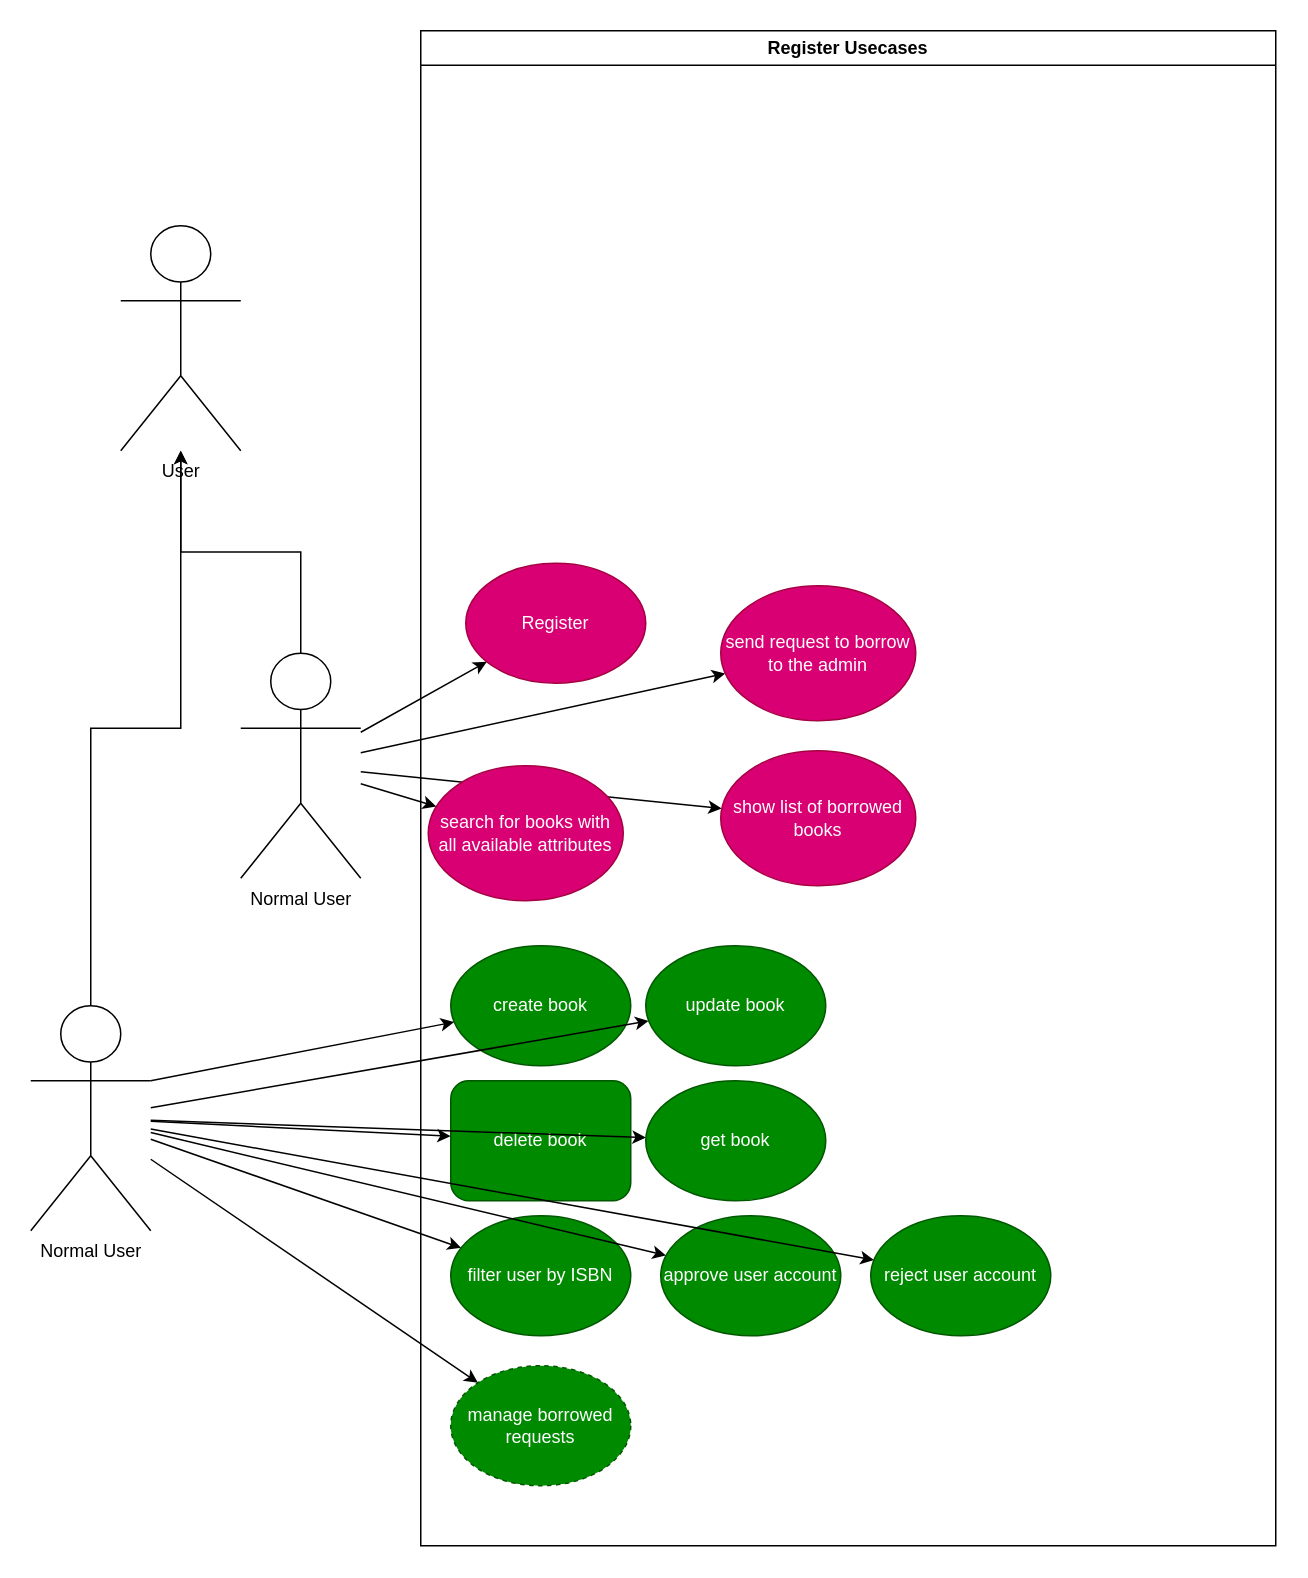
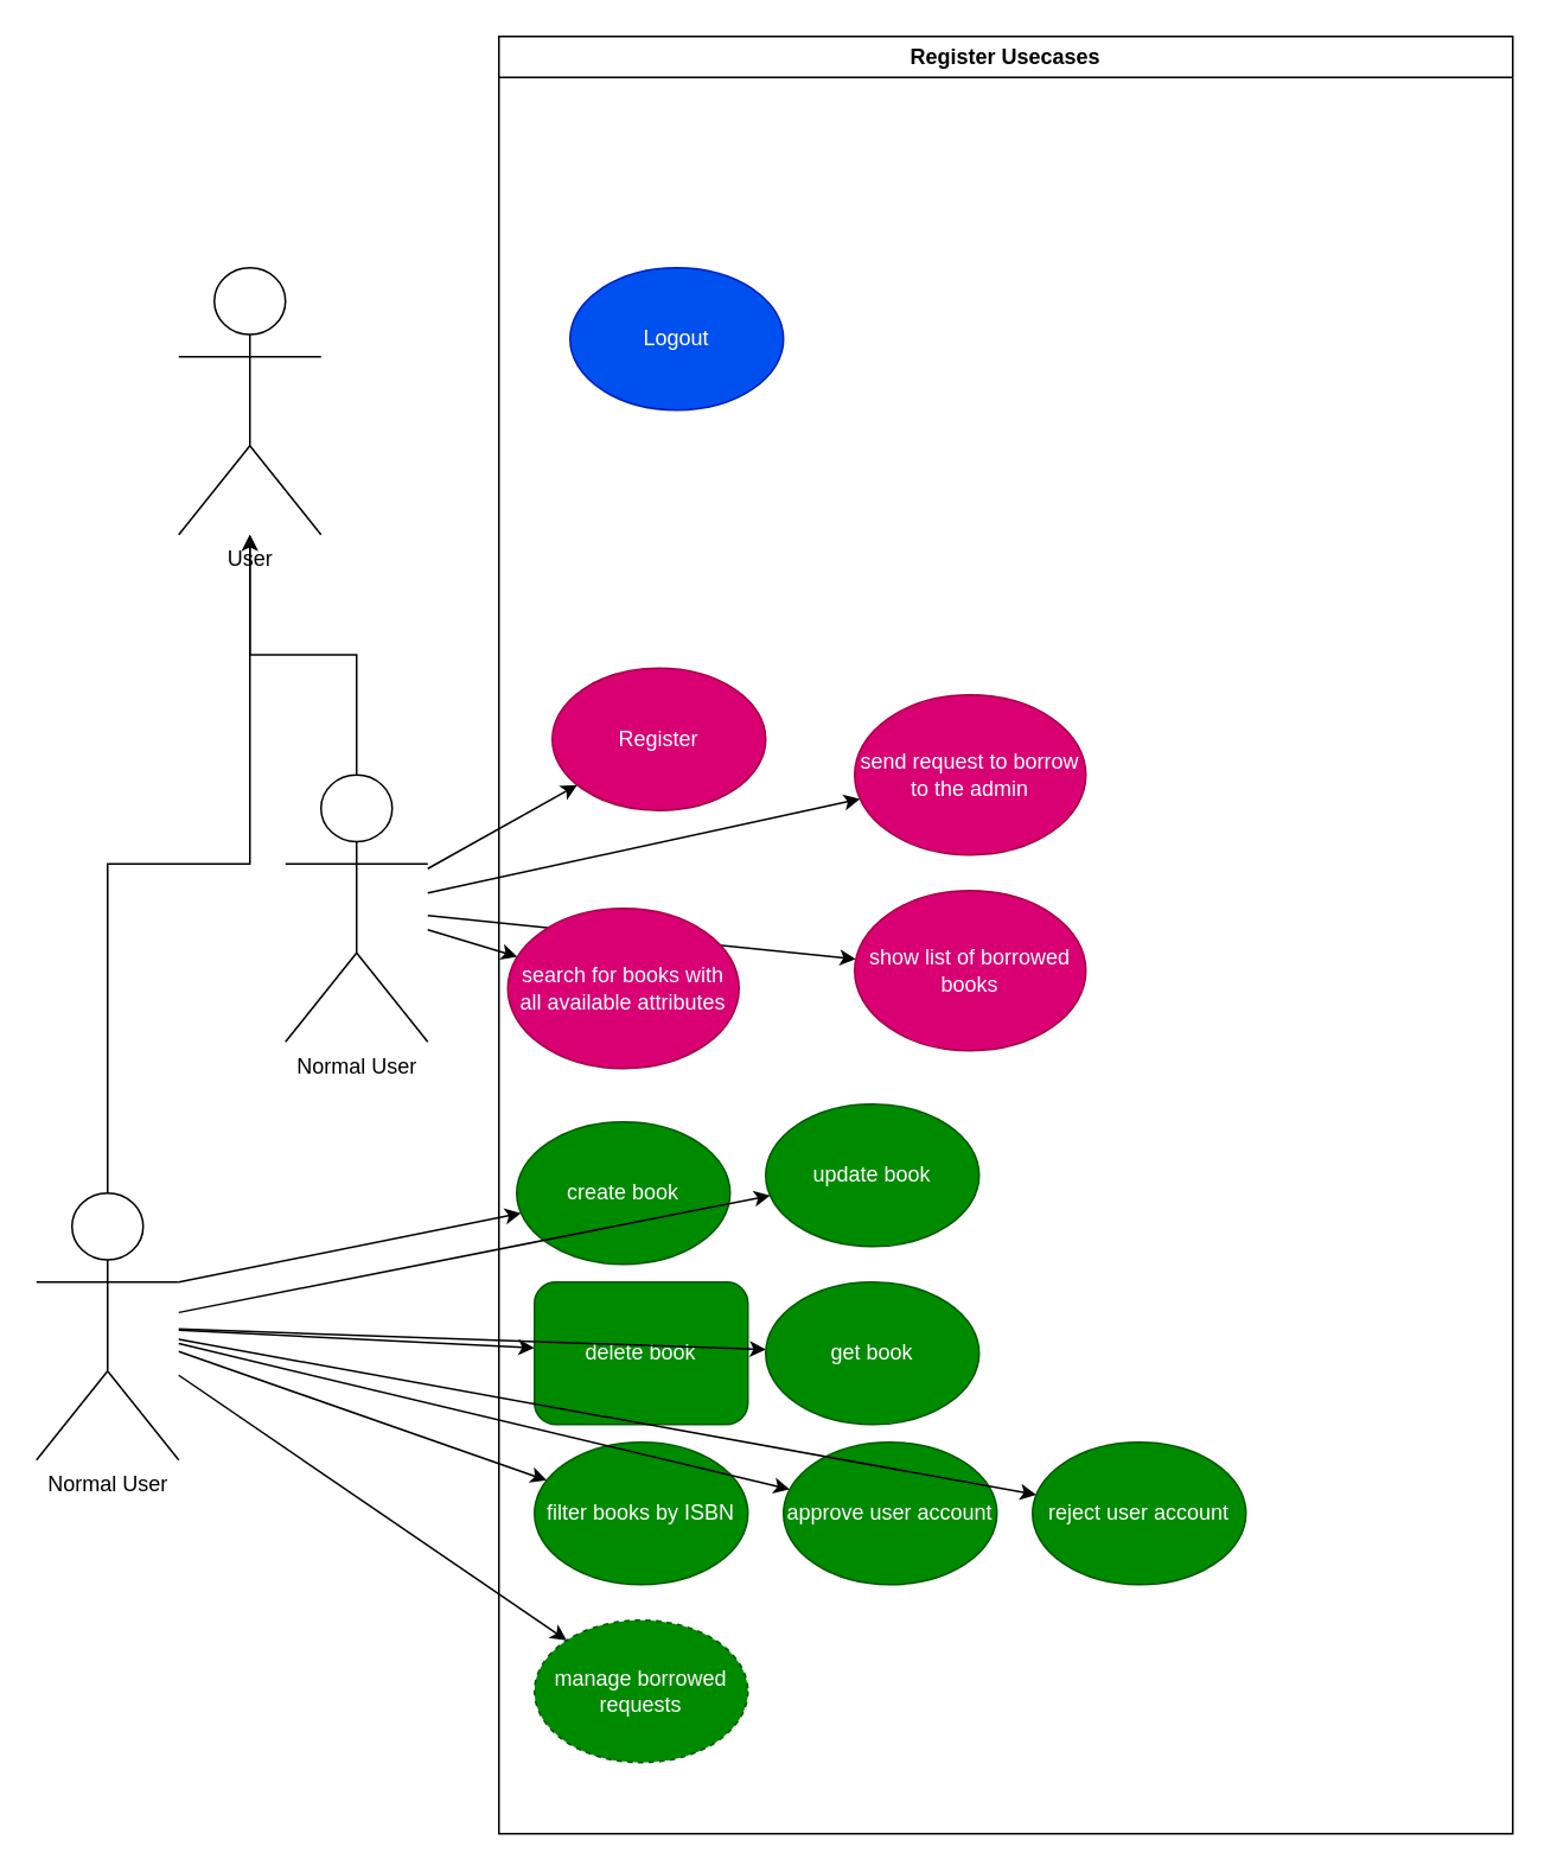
  <mxCell id="0" />
  <mxCell id="1" parent="0" />
  <mxCell id="2" value="" style="endArrow=classic;html=1;rounded=0;" edge="1" parent="1" source="21" target="8"><mxGeometry width="50" height="50" relative="1" as="geometry"><mxPoint x="220" y="510" as="sourcePoint" /><mxPoint x="364" y="474" as="targetPoint" /></mxGeometry></mxCell>
  <mxCell id="3" value="" style="endArrow=classic;html=1;rounded=0;" edge="1" parent="1" source="21" target="9"><mxGeometry width="50" height="50" relative="1" as="geometry"><mxPoint x="220" y="515" as="sourcePoint" /><mxPoint x="531" y="473" as="targetPoint" /></mxGeometry></mxCell>
  <mxCell id="4" value="Register Usecases" style="swimlane;whiteSpace=wrap;html=1;perimeterSpacing=1;" vertex="1" parent="1"><mxGeometry x="280" y="20" width="570" height="1010" as="geometry" /></mxCell>
  <mxCell id="5" value="Register" style="ellipse;whiteSpace=wrap;html=1;fillColor=#d80073;strokeColor=#A50040;fontColor=#ffffff;" vertex="1" parent="4"><mxGeometry x="30" y="355" width="120" height="80" as="geometry" /></mxCell>
+ <mxCell id="6" value="Logout" style="ellipse;whiteSpace=wrap;html=1;fillColor=#0050ef;fontColor=#ffffff;strokeColor=#001DBC;" vertex="1" parent="4"><mxGeometry x="40" y="130" width="120" height="80" as="geometry" /></mxCell>
  <mxCell id="7" value="search for books with all available attributes" style="ellipse;whiteSpace=wrap;html=1;fillColor=#d80073;strokeColor=#A50040;fontColor=#ffffff;" vertex="1" parent="4"><mxGeometry x="5" y="490" width="130" height="90" as="geometry" /></mxCell>
  <mxCell id="8" value="send request to borrow to the admin" style="ellipse;whiteSpace=wrap;html=1;fillColor=#d80073;strokeColor=#A50040;fontColor=#ffffff;" vertex="1" parent="4"><mxGeometry x="200" y="370" width="130" height="90" as="geometry" /></mxCell>
  <mxCell id="9" value="show list of borrowed books" style="ellipse;whiteSpace=wrap;html=1;fillColor=#d80073;strokeColor=#A50040;fontColor=#ffffff;" vertex="1" parent="4"><mxGeometry x="200" y="480" width="130" height="90" as="geometry" /></mxCell>
  <mxCell id="10" value="delete book" style="whiteSpace=wrap;html=1;fillColor=#008a00;fontColor=#ffffff;strokeColor=#005700;rounded=1;" vertex="1" parent="4"><mxGeometry x="20" y="700" width="120" height="80" as="geometry" /></mxCell>
- <mxCell id="11" value="create book" style="ellipse;whiteSpace=wrap;html=1;fillColor=#008a00;fontColor=#ffffff;strokeColor=#005700;" vertex="1" parent="4"><mxGeometry x="20" y="610" width="120" height="80" as="geometry" /></mxCell>
+ <mxCell id="11" value="create book" style="ellipse;whiteSpace=wrap;html=1;fillColor=#008a00;fontColor=#ffffff;strokeColor=#005700;" vertex="1" parent="4"><mxGeometry x="10" y="610" width="120" height="80" as="geometry" /></mxCell>
  <mxCell id="12" value="get book" style="ellipse;whiteSpace=wrap;html=1;fillColor=#008a00;fontColor=#ffffff;strokeColor=#005700;" vertex="1" parent="4"><mxGeometry x="150" y="700" width="120" height="80" as="geometry" /></mxCell>
- <mxCell id="13" value="update book" style="ellipse;whiteSpace=wrap;html=1;fillColor=#008a00;fontColor=#ffffff;strokeColor=#005700;" vertex="1" parent="4"><mxGeometry x="150" y="610" width="120" height="80" as="geometry" /></mxCell>
- <mxCell id="14" value="filter user by ISBN" style="ellipse;whiteSpace=wrap;html=1;fillColor=#008a00;fontColor=#ffffff;strokeColor=#005700;" vertex="1" parent="4"><mxGeometry x="20" y="790" width="120" height="80" as="geometry" /></mxCell>
+ <mxCell id="13" value="update book" style="ellipse;whiteSpace=wrap;html=1;fillColor=#008a00;fontColor=#ffffff;strokeColor=#005700;" vertex="1" parent="4"><mxGeometry x="150" y="600" width="120" height="80" as="geometry" /></mxCell>
+ <mxCell id="14" value="filter books by ISBN" style="ellipse;whiteSpace=wrap;html=1;fillColor=#008a00;fontColor=#ffffff;strokeColor=#005700;" vertex="1" parent="4"><mxGeometry x="20" y="790" width="120" height="80" as="geometry" /></mxCell>
  <mxCell id="15" value="approve user account" style="ellipse;whiteSpace=wrap;html=1;fillColor=#008a00;fontColor=#ffffff;strokeColor=#005700;" vertex="1" parent="4"><mxGeometry x="160" y="790" width="120" height="80" as="geometry" /></mxCell>
  <mxCell id="16" value="reject user account" style="ellipse;whiteSpace=wrap;html=1;fillColor=#008a00;fontColor=#ffffff;strokeColor=#005700;" vertex="1" parent="4"><mxGeometry x="300" y="790" width="120" height="80" as="geometry" /></mxCell>
  <mxCell id="17" value="manage borrowed requests" style="ellipse;whiteSpace=wrap;html=1;fillColor=#008a00;fontColor=#ffffff;strokeColor=#005700;dashed=1;" vertex="1" parent="4"><mxGeometry x="20" y="890" width="120" height="80" as="geometry" /></mxCell>
- <mxCell id="18" value="User" style="shape=umlActor;verticalLabelPosition=bottom;verticalAlign=top;html=1;outlineConnect=0;" vertex="1" parent="1"><mxGeometry x="80" y="150" width="80" height="150" as="geometry" /></mxCell>
+ <mxCell id="18" value="User" style="shape=umlActor;verticalLabelPosition=bottom;verticalAlign=top;html=1;outlineConnect=0;" vertex="1" parent="1"><mxGeometry x="100" y="150" width="80" height="150" as="geometry" /></mxCell>
  <mxCell id="19" style="edgeStyle=orthogonalEdgeStyle;rounded=0;orthogonalLoop=1;jettySize=auto;html=1;exitX=0.5;exitY=0;exitDx=0;exitDy=0;exitPerimeter=0;" edge="1" parent="1" source="21" target="18"><mxGeometry relative="1" as="geometry" /></mxCell>
  <mxCell id="20" style="rounded=0;orthogonalLoop=1;jettySize=auto;html=1;" edge="1" parent="1" source="21" target="7"><mxGeometry relative="1" as="geometry" /></mxCell>
  <mxCell id="21" value="Normal User" style="shape=umlActor;verticalLabelPosition=bottom;verticalAlign=top;html=1;outlineConnect=0;" vertex="1" parent="1"><mxGeometry x="160" y="435" width="80" height="150" as="geometry" /></mxCell>
  <mxCell id="22" value="" style="endArrow=classic;html=1;rounded=0;" edge="1" parent="1" source="21" target="5"><mxGeometry width="50" height="50" relative="1" as="geometry"><mxPoint x="190" y="230" as="sourcePoint" /><mxPoint x="378" y="150" as="targetPoint" /></mxGeometry></mxCell>
  <mxCell id="23" style="rounded=0;orthogonalLoop=1;jettySize=auto;html=1;exitX=0.5;exitY=0;exitDx=0;exitDy=0;exitPerimeter=0;edgeStyle=orthogonalEdgeStyle;" edge="1" parent="1" source="25" target="18"><mxGeometry relative="1" as="geometry" /></mxCell>
  <mxCell id="24" style="rounded=0;orthogonalLoop=1;jettySize=auto;html=1;exitX=1;exitY=0.333;exitDx=0;exitDy=0;exitPerimeter=0;" edge="1" parent="1" source="25" target="11"><mxGeometry relative="1" as="geometry" /></mxCell>
  <mxCell id="25" value="Normal User" style="shape=umlActor;verticalLabelPosition=bottom;verticalAlign=top;html=1;outlineConnect=0;" vertex="1" parent="1"><mxGeometry x="20" y="670" width="80" height="150" as="geometry" /></mxCell>
  <mxCell id="26" style="rounded=0;orthogonalLoop=1;jettySize=auto;html=1;" edge="1" parent="1" source="25" target="13"><mxGeometry relative="1" as="geometry"><mxPoint x="110" y="730" as="sourcePoint" /><mxPoint x="312" y="691" as="targetPoint" /></mxGeometry></mxCell>
  <mxCell id="27" style="rounded=0;orthogonalLoop=1;jettySize=auto;html=1;" edge="1" parent="1" source="25" target="12"><mxGeometry relative="1" as="geometry"><mxPoint x="110" y="748" as="sourcePoint" /><mxPoint x="442" y="690" as="targetPoint" /></mxGeometry></mxCell>
  <mxCell id="28" style="rounded=0;orthogonalLoop=1;jettySize=auto;html=1;" edge="1" parent="1" source="25" target="10"><mxGeometry relative="1" as="geometry"><mxPoint x="110" y="756" as="sourcePoint" /><mxPoint x="440" y="768" as="targetPoint" /></mxGeometry></mxCell>
  <mxCell id="29" style="rounded=0;orthogonalLoop=1;jettySize=auto;html=1;" edge="1" parent="1" source="25" target="14"><mxGeometry relative="1" as="geometry"><mxPoint x="110" y="757" as="sourcePoint" /><mxPoint x="310" y="767" as="targetPoint" /></mxGeometry></mxCell>
  <mxCell id="30" style="rounded=0;orthogonalLoop=1;jettySize=auto;html=1;" edge="1" parent="1" source="25" target="15"><mxGeometry relative="1" as="geometry"><mxPoint x="110" y="769" as="sourcePoint" /><mxPoint x="317" y="841" as="targetPoint" /></mxGeometry></mxCell>
  <mxCell id="31" style="rounded=0;orthogonalLoop=1;jettySize=auto;html=1;" edge="1" parent="1" source="25" target="16"><mxGeometry relative="1" as="geometry"><mxPoint x="110" y="765" as="sourcePoint" /><mxPoint x="453" y="847" as="targetPoint" /></mxGeometry></mxCell>
  <mxCell id="32" style="rounded=0;orthogonalLoop=1;jettySize=auto;html=1;" edge="1" parent="1" source="25" target="17"><mxGeometry relative="1" as="geometry"><mxPoint x="110" y="902" as="sourcePoint" /><mxPoint x="592" y="990" as="targetPoint" /></mxGeometry></mxCell>
